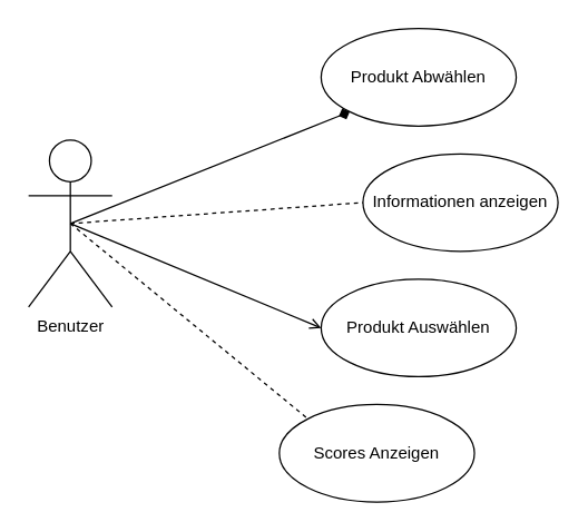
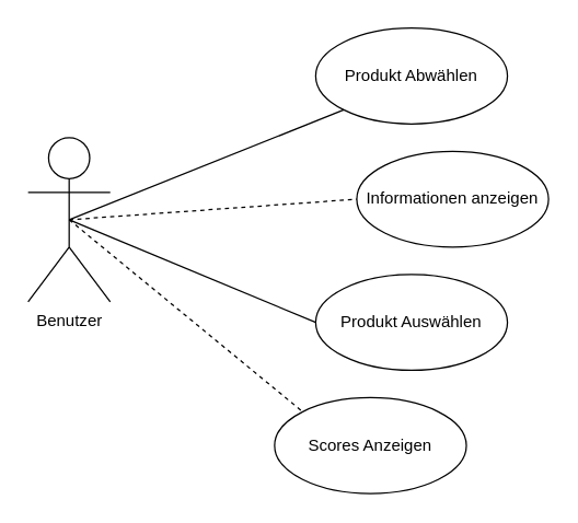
  <mxCell id="0" />
  <mxCell id="1" parent="0" />
  <mxCell id="2" value="Benutzer" style="shape=umlActor;verticalLabelPosition=bottom;verticalAlign=top;html=1;" parent="1" vertex="1"><mxGeometry x="20" y="100" width="60" height="120" as="geometry" /></mxCell>
  <mxCell id="3" value="Produkt Auswählen" style="ellipse;whiteSpace=wrap;html=1;" parent="1" vertex="1"><mxGeometry x="230" y="200" width="140" height="70" as="geometry" /></mxCell>
  <mxCell id="4" value="Produkt Abwählen" style="ellipse;whiteSpace=wrap;html=1;" parent="1" vertex="1"><mxGeometry x="230" y="20" width="140" height="70" as="geometry" /></mxCell>
  <mxCell id="5" value="Scores Anzeigen" style="ellipse;whiteSpace=wrap;html=1;" parent="1" vertex="1"><mxGeometry x="200" y="290" width="140" height="70" as="geometry" /></mxCell>
  <mxCell id="6" value="Informationen anzeigen" style="ellipse;whiteSpace=wrap;html=1;" parent="1" vertex="1"><mxGeometry x="260" y="110" width="140" height="70" as="geometry" /></mxCell>
- <mxCell id="7" value="" style="endArrow=diamond;html=1;rounded=0;entryX=0;entryY=1;entryDx=0;entryDy=0;exitX=0.5;exitY=0.5;exitDx=0;exitDy=0;exitPerimeter=0;" parent="1" source="2" target="4" edge="1"><mxGeometry width="50" height="50" relative="1" as="geometry"><mxPoint y="240" as="sourcePoint" x="-70" /><mxPoint x="-20" y="190" as="targetPoint" /></mxGeometry></mxCell>
+ <mxCell id="7" value="" style="endArrow=none;html=1;rounded=0;entryX=0;entryY=1;entryDx=0;entryDy=0;exitX=0.5;exitY=0.5;exitDx=0;exitDy=0;exitPerimeter=0;" parent="1" source="2" target="4" edge="1"><mxGeometry width="50" height="50" relative="1" as="geometry"><mxPoint y="240" as="sourcePoint" x="-70" /><mxPoint x="-20" y="190" as="targetPoint" /></mxGeometry></mxCell>
  <mxCell id="8" value="" style="endArrow=none;html=1;rounded=0;entryX=0;entryY=0.5;entryDx=0;entryDy=0;exitX=0.5;exitY=0.5;exitDx=0;exitDy=0;exitPerimeter=0;dashed=1;" parent="1" source="2" target="6" edge="1"><mxGeometry width="50" height="50" relative="1" as="geometry"><mxPoint x="60" y="170" as="sourcePoint" /><mxPoint x="181" y="90" as="targetPoint" /></mxGeometry></mxCell>
- <mxCell id="9" value="" style="endArrow=open;html=1;rounded=0;entryX=0;entryY=0.5;entryDx=0;entryDy=0;exitX=0.5;exitY=0.5;exitDx=0;exitDy=0;exitPerimeter=0;" parent="1" source="2" target="3" edge="1"><mxGeometry width="50" height="50" relative="1" as="geometry"><mxPoint x="70" y="180" as="sourcePoint" /><mxPoint x="191" y="100" as="targetPoint" /></mxGeometry></mxCell>
+ <mxCell id="9" value="" style="endArrow=none;html=1;rounded=0;entryX=0;entryY=0.5;entryDx=0;entryDy=0;exitX=0.5;exitY=0.5;exitDx=0;exitDy=0;exitPerimeter=0;" parent="1" source="2" target="3" edge="1"><mxGeometry width="50" height="50" relative="1" as="geometry"><mxPoint x="70" y="180" as="sourcePoint" /><mxPoint x="191" y="100" as="targetPoint" /></mxGeometry></mxCell>
  <mxCell id="10" value="" style="endArrow=none;html=1;rounded=0;entryX=0;entryY=0;entryDx=0;entryDy=0;exitX=0.5;exitY=0.5;exitDx=0;exitDy=0;exitPerimeter=0;dashed=1;" parent="1" source="2" target="5" edge="1"><mxGeometry width="50" height="50" relative="1" as="geometry"><mxPoint x="80" y="190" as="sourcePoint" /><mxPoint x="201" y="110" as="targetPoint" /></mxGeometry></mxCell>
